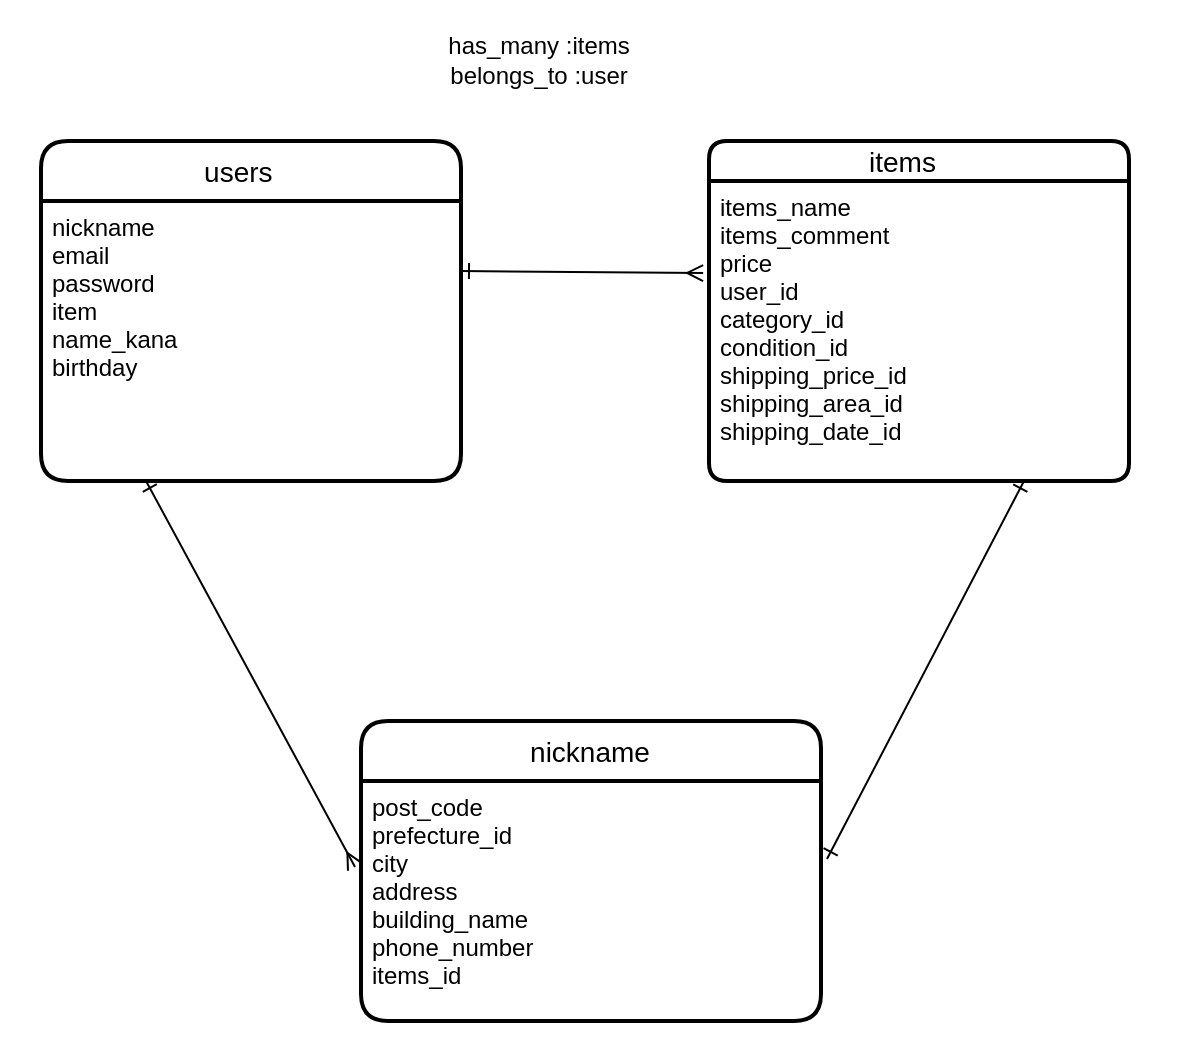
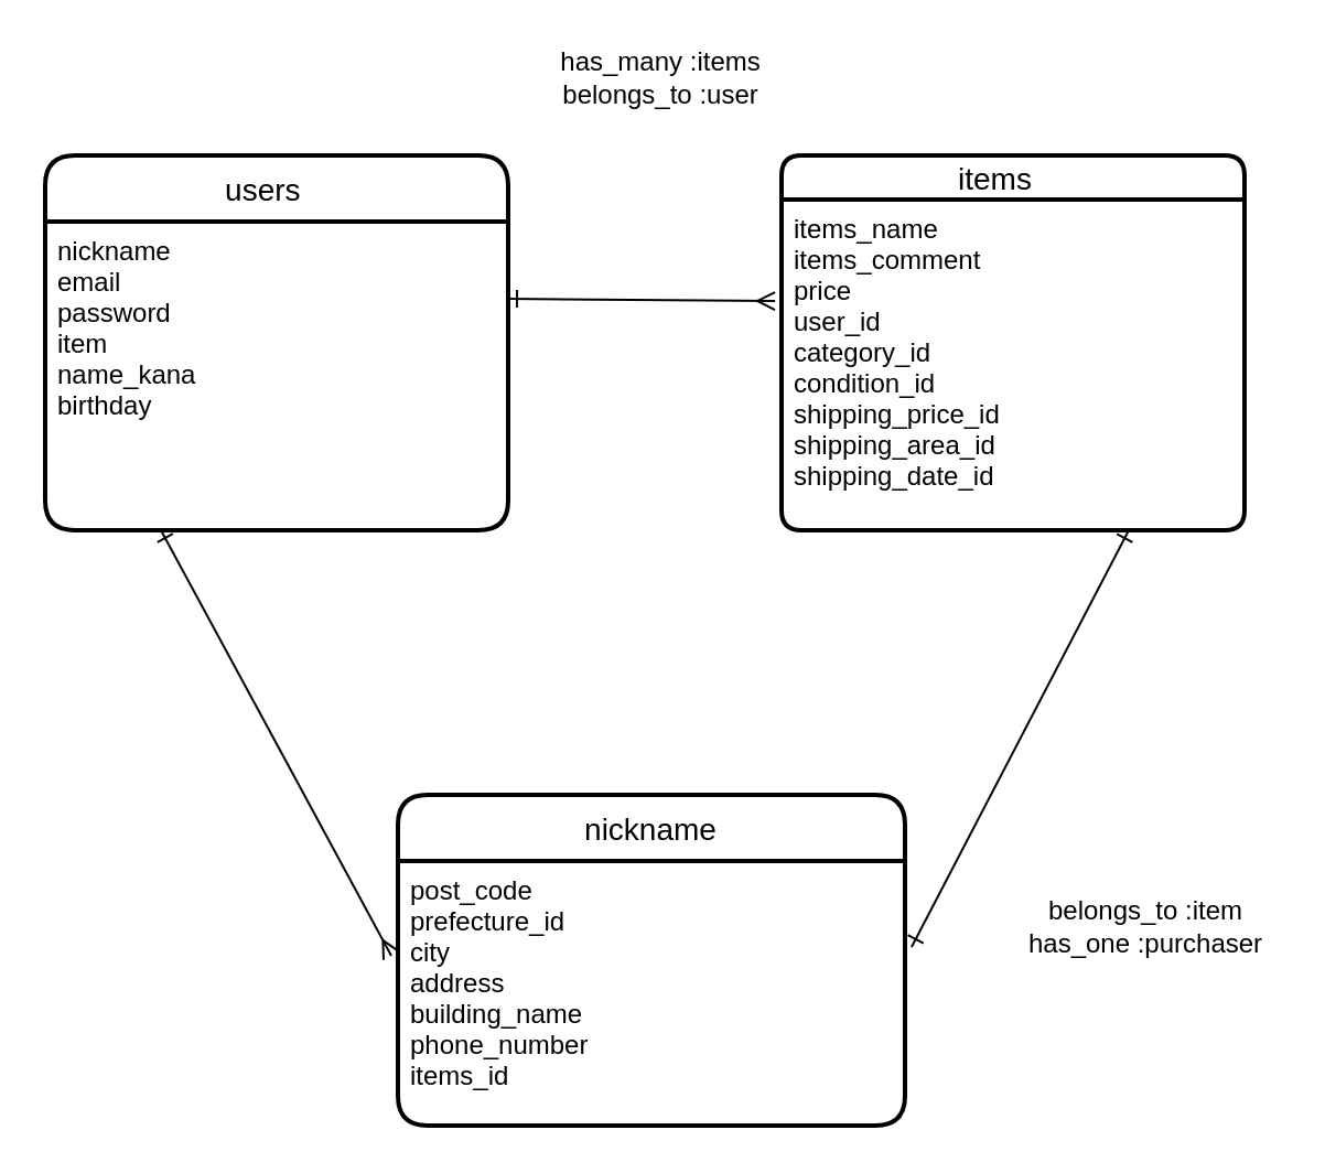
  <mxCell id="0" />
  <mxCell id="1" parent="0" />
  <mxCell id="2" value="users   " style="swimlane;childLayout=stackLayout;horizontal=1;startSize=30;horizontalStack=0;rounded=1;fontSize=14;fontStyle=0;strokeWidth=2;resizeParent=0;resizeLast=1;shadow=0;dashed=0;align=center;" vertex="1" parent="1"><mxGeometry x="20" y="70" width="210" height="170" as="geometry" /></mxCell>
  <mxCell id="3" value="nickname&#10;email&#10;password&#10;item&#10;name_kana&#10;birthday" style="align=left;strokeColor=none;fillColor=none;spacingLeft=4;fontSize=12;verticalAlign=top;resizable=0;rotatable=0;part=1;" vertex="1" parent="2"><mxGeometry y="30" width="210" height="140" as="geometry" /></mxCell>
  <mxCell id="4" value="items    " style="swimlane;childLayout=stackLayout;horizontal=1;startSize=20;horizontalStack=0;rounded=1;fontSize=14;fontStyle=0;strokeWidth=2;resizeParent=0;resizeLast=1;shadow=0;dashed=0;align=center;" vertex="1" parent="1"><mxGeometry x="354" y="70" width="210" height="170" as="geometry" /></mxCell>
  <mxCell id="5" value="items_name&#10;items_comment&#10;price&#10;user_id&#10;category_id&#10;condition_id&#10;shipping_price_id&#10;shipping_area_id&#10;shipping_date_id" style="align=left;strokeColor=none;fillColor=none;spacingLeft=4;fontSize=12;verticalAlign=top;resizable=0;rotatable=0;part=1;" vertex="1" parent="4"><mxGeometry y="20" width="210" height="150" as="geometry" /></mxCell>
  <mxCell id="6" value="nickname" style="swimlane;childLayout=stackLayout;horizontal=1;startSize=30;horizontalStack=0;rounded=1;fontSize=14;fontStyle=0;strokeWidth=2;resizeParent=0;resizeLast=1;shadow=0;dashed=0;align=center;" vertex="1" parent="1"><mxGeometry x="180" y="360" width="230" height="150" as="geometry" /></mxCell>
  <mxCell id="7" value="post_code&#10;prefecture_id&#10;city&#10;address&#10;building_name&#10;phone_number&#10;items_id" style="align=left;strokeColor=none;fillColor=none;spacingLeft=4;fontSize=12;verticalAlign=top;resizable=0;rotatable=0;part=1;" vertex="1" parent="6"><mxGeometry y="30" width="230" height="120" as="geometry" /></mxCell>
  <mxCell id="8" style="edgeStyle=none;html=1;exitX=1;exitY=0.25;exitDx=0;exitDy=0;endArrow=ERmany;endFill=0;startArrow=ERone;startFill=0;entryX=-0.014;entryY=0.307;entryDx=0;entryDy=0;entryPerimeter=0;" edge="1" parent="1" source="3" target="5"><mxGeometry relative="1" as="geometry"><mxPoint x="350" y="155" as="targetPoint" /></mxGeometry></mxCell>
  <mxCell id="9" style="edgeStyle=none;html=1;exitX=0.25;exitY=1;exitDx=0;exitDy=0;entryX=-0.013;entryY=0.358;entryDx=0;entryDy=0;entryPerimeter=0;startArrow=ERone;startFill=0;endArrow=ERmany;endFill=0;" edge="1" parent="1" source="3" target="7"><mxGeometry relative="1" as="geometry" /></mxCell>
  <mxCell id="10" style="html=1;exitX=0.75;exitY=1;exitDx=0;exitDy=0;entryX=1.013;entryY=0.325;entryDx=0;entryDy=0;entryPerimeter=0;startArrow=ERone;startFill=0;endArrow=ERone;endFill=0;" edge="1" parent="1" source="5" target="7"><mxGeometry relative="1" as="geometry"><mxPoint x="420" y="430" as="targetPoint" /><Array as="points" /></mxGeometry></mxCell>
- <mxCell id="11" value="has_many :items&lt;br&gt;belongs_to :user" style="text;html=1;resizable=0;autosize=1;align=center;verticalAlign=middle;points=[];fillColor=none;strokeColor=none;rounded=0;" vertex="1" parent="1"><mxGeometry x="214" y="15" width="110" height="30" as="geometry" /></mxCell>
+ <mxCell id="11" value="has_many :items&lt;br&gt;belongs_to :user" style="text;html=1;resizable=0;autosize=1;align=center;verticalAlign=middle;points=[];fillColor=none;strokeColor=none;rounded=0;" vertex="1" parent="1"><mxGeometry x="244" y="20" width="110" height="30" as="geometry" /></mxCell>
+ <mxCell id="12" value="belongs_to :item&lt;br&gt;has_one :purchaser" style="text;html=1;align=center;verticalAlign=middle;resizable=0;points=[];autosize=1;strokeColor=none;fillColor=none;" vertex="1" parent="1"><mxGeometry x="459" y="405" width="120" height="30" as="geometry" /></mxCell>
